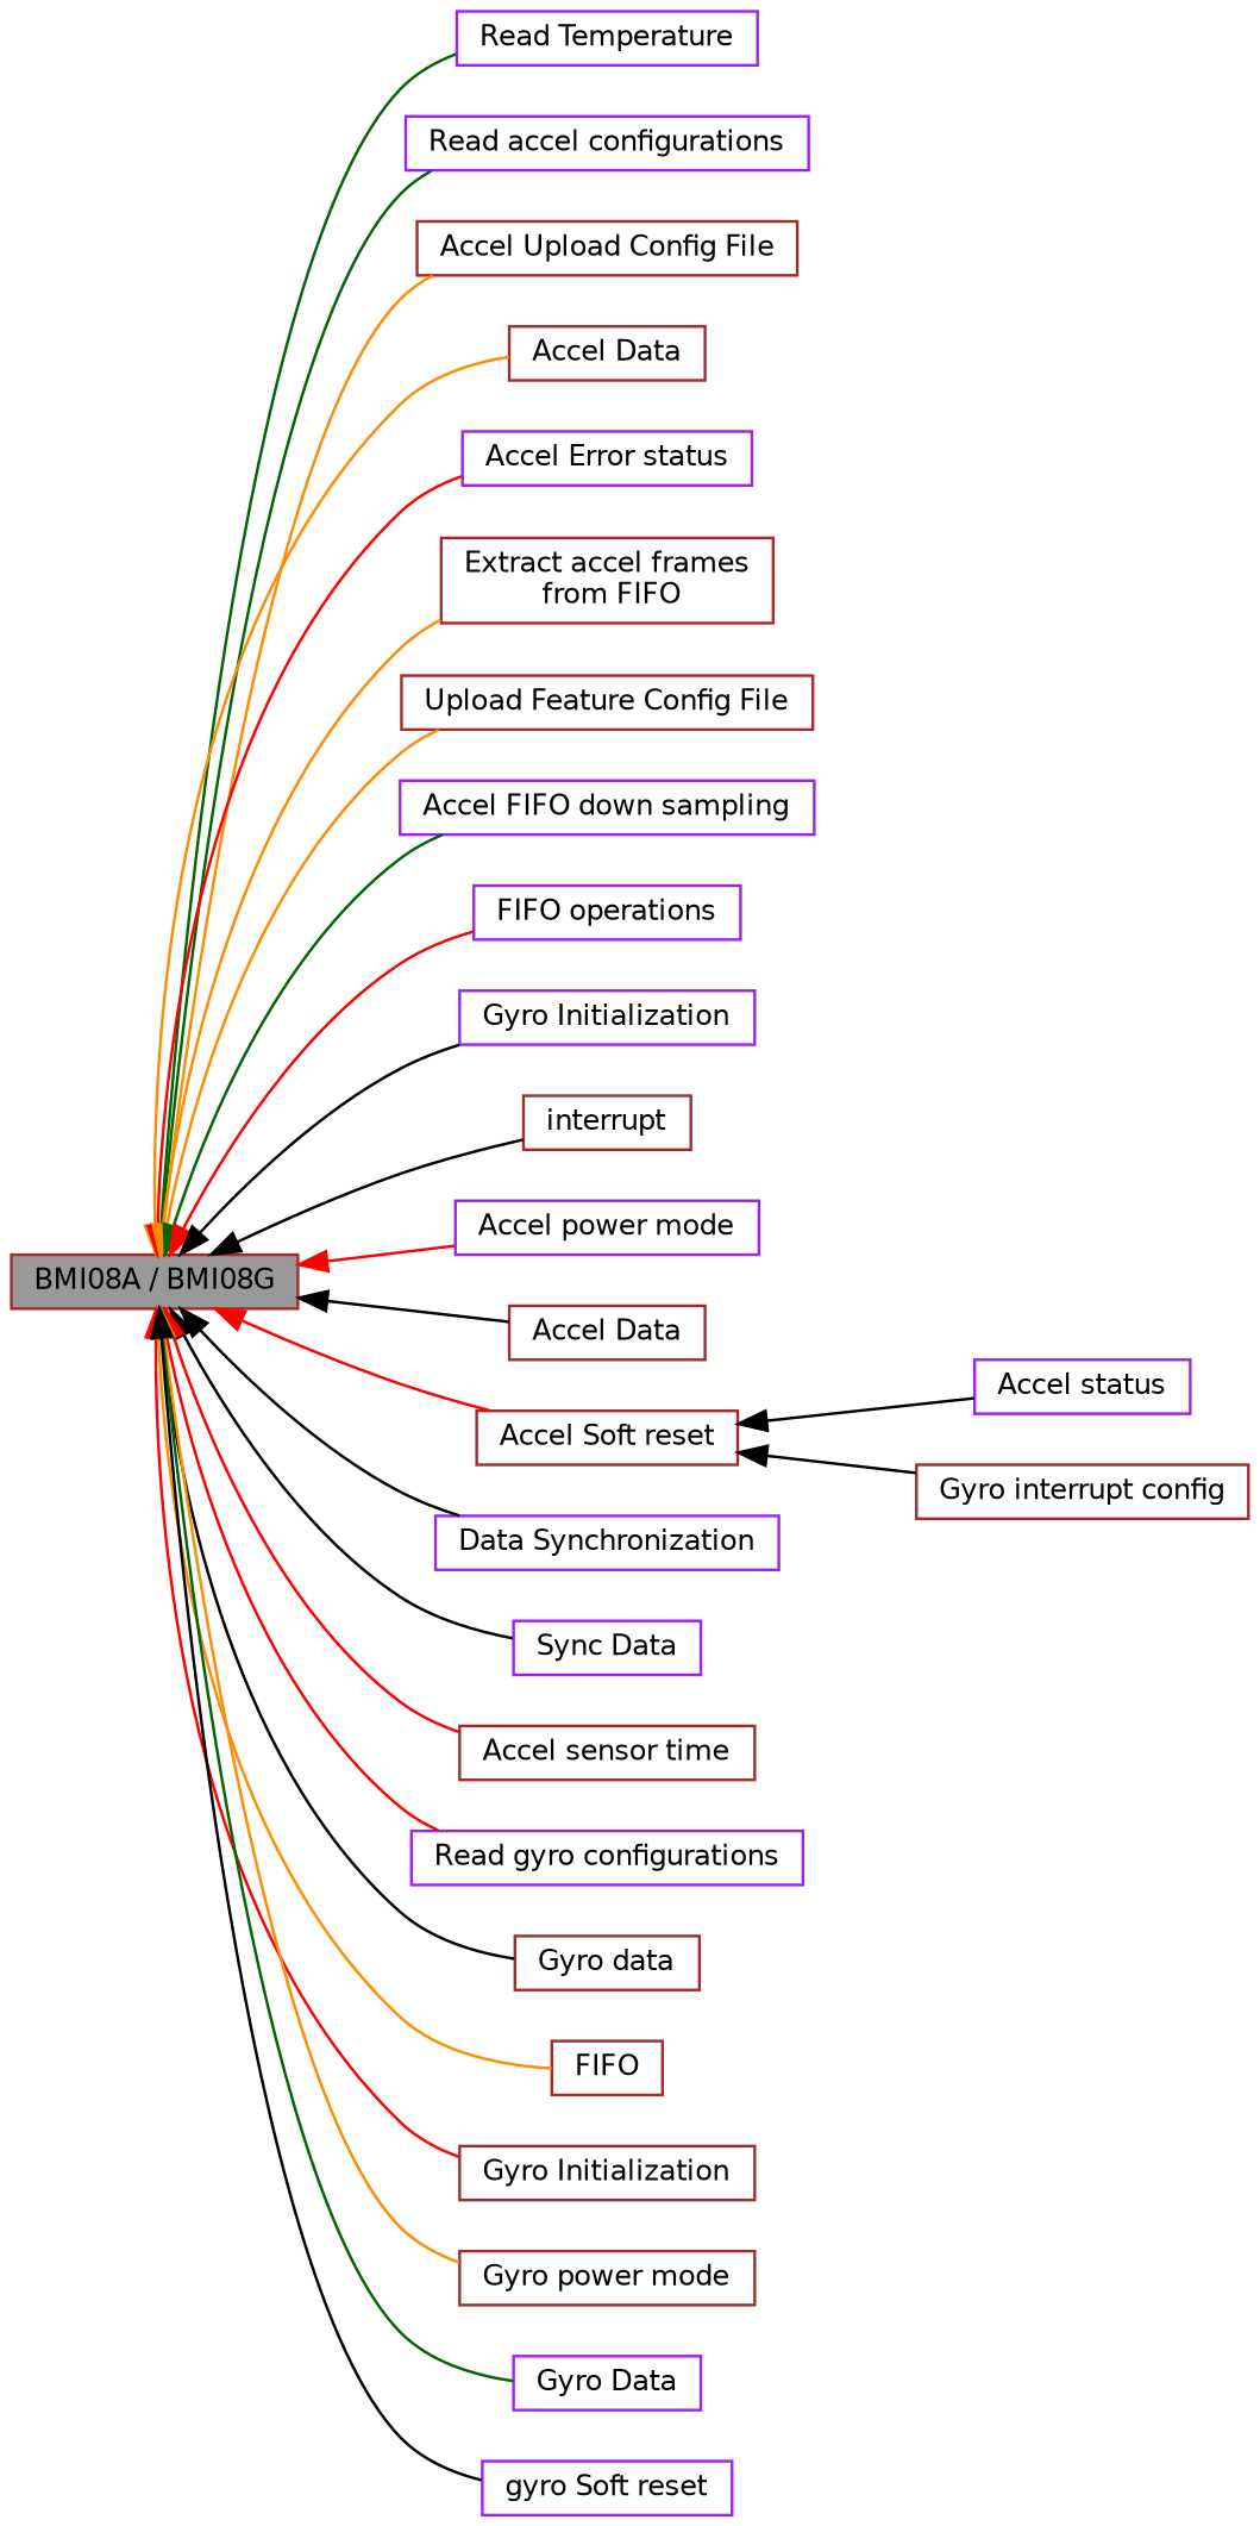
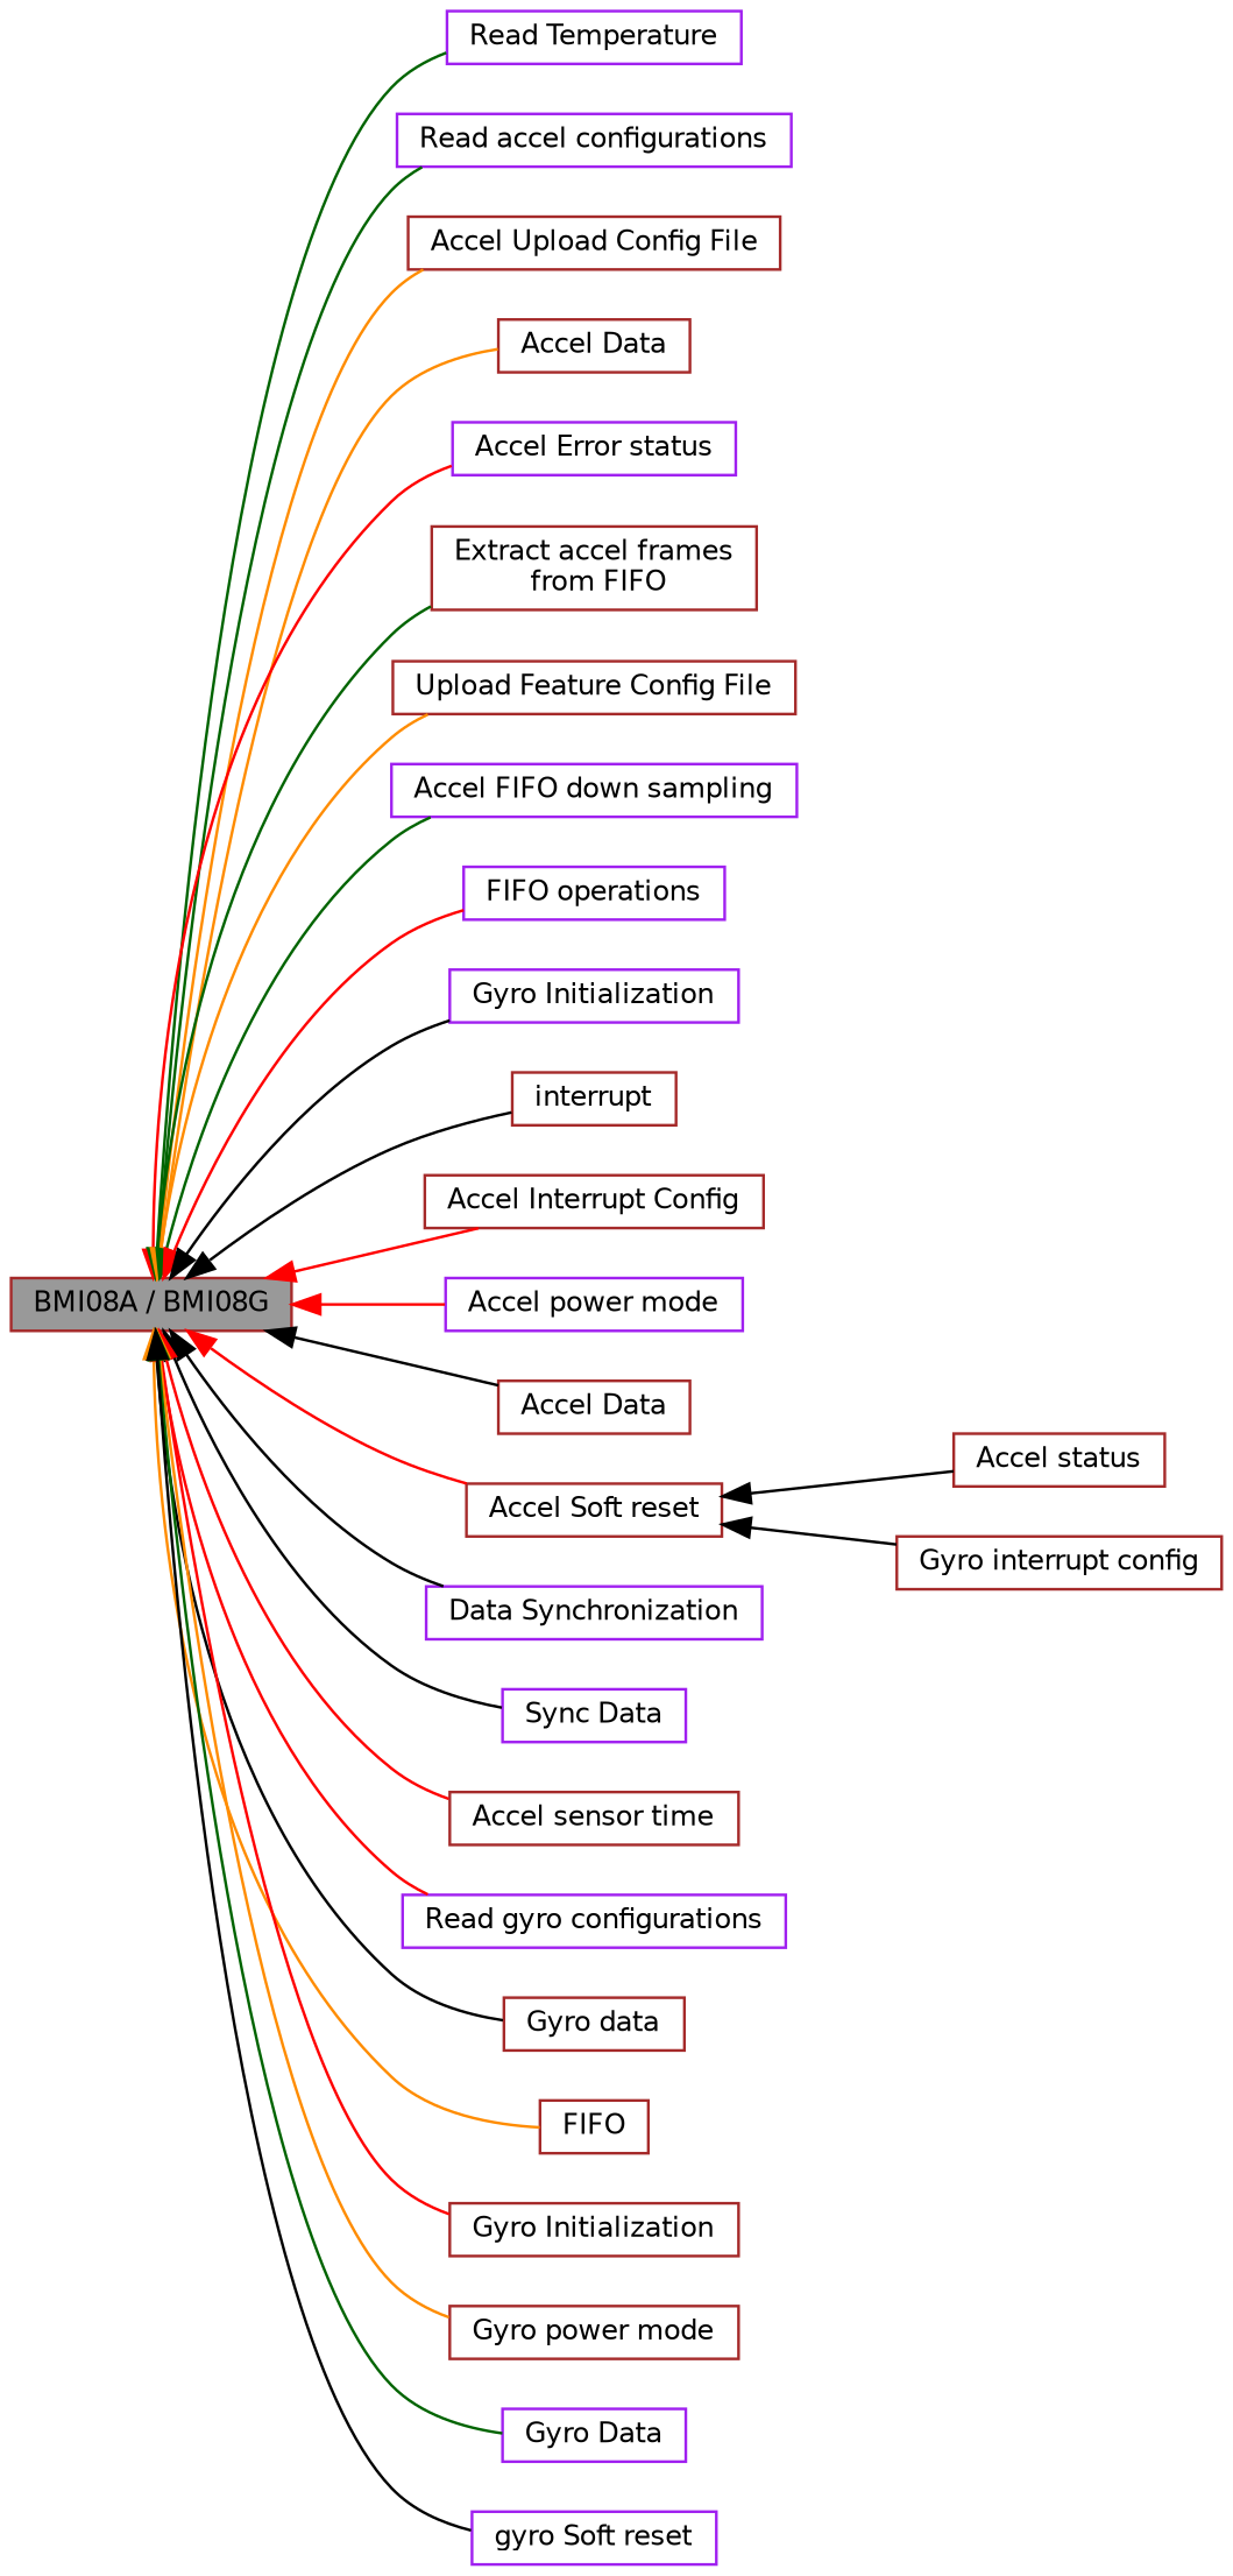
  digraph {
    rankdir=LR
    node [color=brown fillcolor=white fontname=Helvetica fontsize=10 shape=box style=filled]
    edge [color=black dir=back fontname=Helvetica fontsize=10 labelfontname=Helvetica labelfontsize=10 shape=plaintext style=solid]
    n1 [color=purple height=0.2 label="Read Temperature" width=0.4]
    n2 [color=purple height=0.2 label="Read accel configurations" width=0.4]
    n3 [height=0.2 label="Accel Upload Config File" width=0.4]
    n4 [height=0.2 label="Accel Data" width=0.4]
    n5 [color=purple height=0.2 label="Accel Error status" width=0.4]
    n6 [height=0.2 label="Extract accel frames\l from FIFO" width=0.4]
    n7 [height=0.2 label="Upload Feature Config File" width=0.4]
    n8 [color=purple height=0.2 label="Accel FIFO down sampling" width=0.4]
    n9 [color=purple height=0.2 label="FIFO operations" width=0.4]
    n10 [color=purple height=0.2 label="Gyro Initialization" width=0.4]
    n11 [height=0.2 label=interrupt width=0.4]
+   n12 [height=0.2 label="Accel Interrupt Config" width=0.4]
    n13 [color=purple height=0.2 label="Accel power mode" width=0.4]
    n14 [height=0.2 label="Accel Data" width=0.4]
    n15 [height=0.2 label="Accel Soft reset" width=0.4]
-   n16 [color=purple height=0.2 label="Accel status" width=0.4]
+   n16 [height=0.2 label="Accel status" width=0.4]
    n17 [height=0.2 label="Gyro interrupt config" width=0.4]
    n18 [color=purple height=0.2 label="Data Synchronization" width=0.4]
    n19 [color=purple height=0.2 label="Sync Data" width=0.4]
    n20 [height=0.2 label="Accel sensor time" width=0.4]
    n21 [fillcolor=grey60 fontcolor=black height=0.2 label="BMI08A / BMI08G" width=0.4]
    n22 [color=purple height=0.2 label="Read gyro configurations" width=0.4]
    n23 [height=0.2 label="Gyro data" width=0.4]
    n24 [height=0.2 label=FIFO width=0.4]
    n25 [height=0.2 label="Gyro Initialization" width=0.4]
    n26 [height=0.2 label="Gyro power mode" width=0.4]
    n27 [color=purple height=0.2 label="Gyro Data" width=0.4]
    n28 [color=purple height=0.2 label="gyro Soft reset" width=0.4]
    n15 -> n16
    n15 -> n17
    n21 -> n1 [color=darkgreen]
    n21 -> n2 [color=darkgreen]
    n21 -> n3 [color=darkorange]
    n21 -> n4 [color=darkorange]
    n21 -> n5 [color=red]
-   n21 -> n6 [color=darkorange]
+   n21 -> n6 [color=darkgreen]
    n21 -> n7 [color=darkorange]
    n21 -> n8 [color=darkgreen]
    n21 -> n9 [color=red]
    n21 -> n10
    n21 -> n11
+   n21 -> n12 [color=red]
    n21 -> n13 [color=red]
    n21 -> n14
    n21 -> n15 [color=red]
    n21 -> n18
    n21 -> n19
    n21 -> n20 [color=red]
    n21 -> n22 [color=red]
    n21 -> n23
    n21 -> n24 [color=darkorange]
    n21 -> n25 [color=red]
    n21 -> n26 [color=darkorange]
    n21 -> n27 [color=darkgreen]
    n21 -> n28
  }
